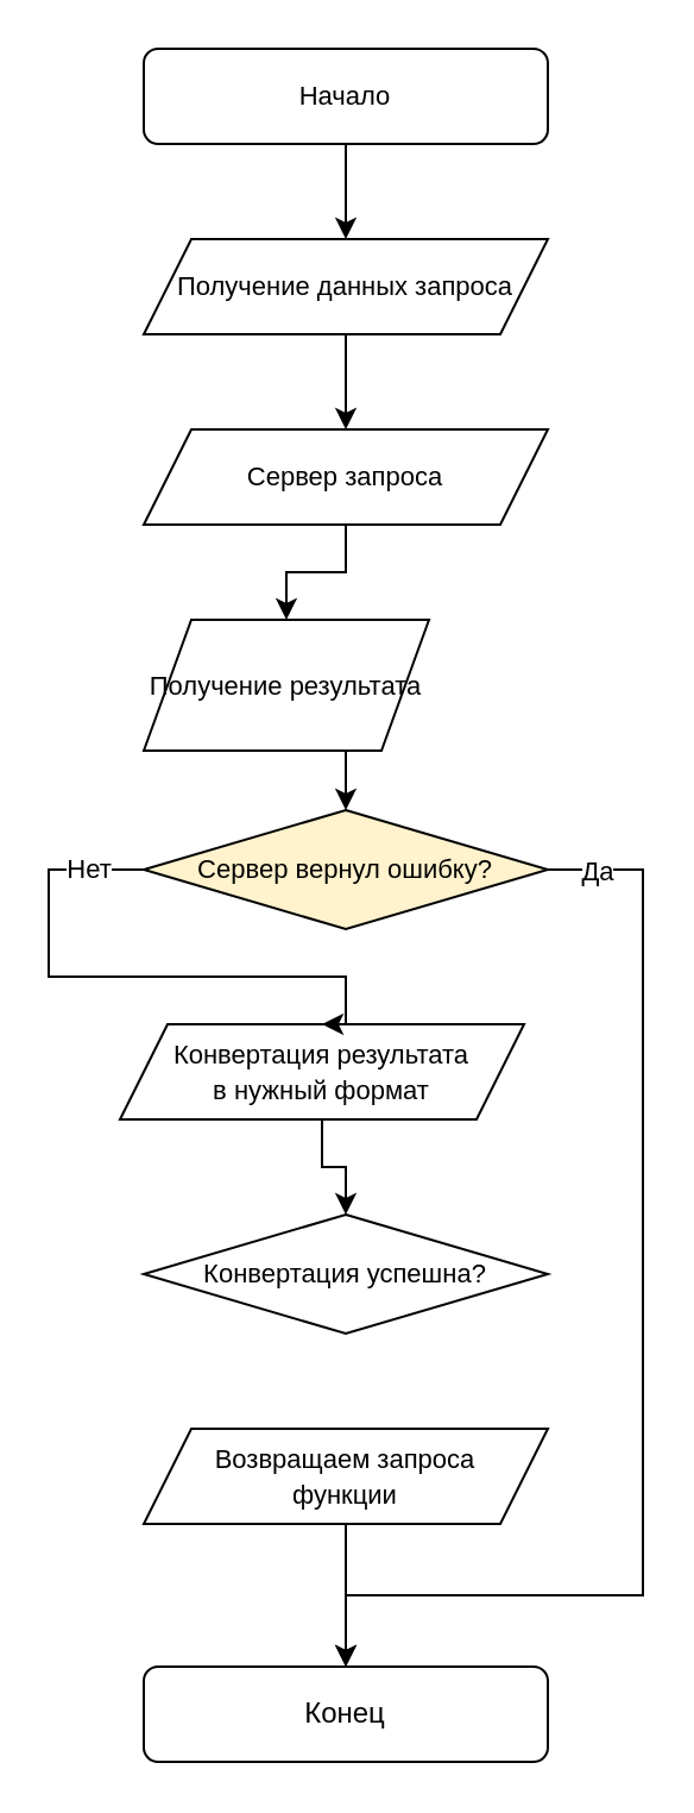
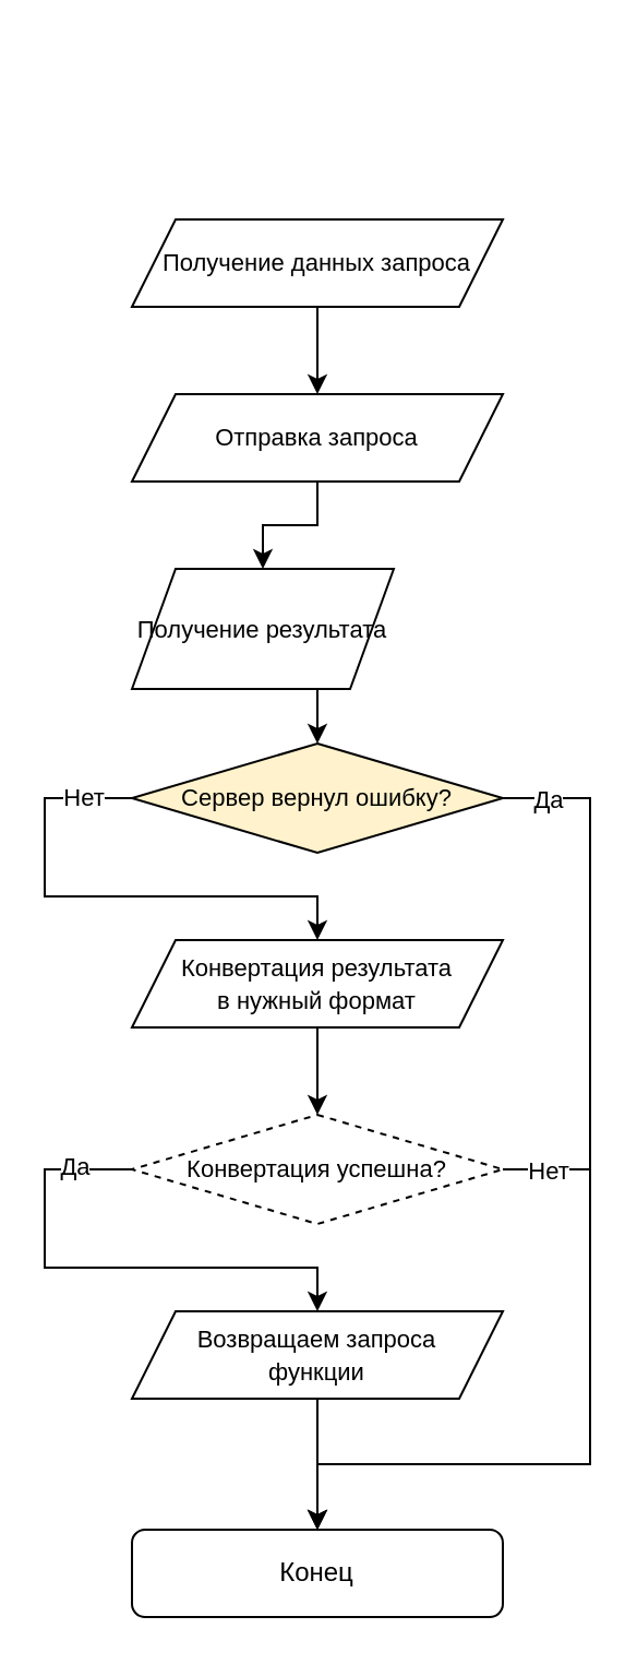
  <mxCell id="0" />
  <mxCell id="1" parent="0" />
- <mxCell id="2" style="edgeStyle=orthogonalEdgeStyle;rounded=0;orthogonalLoop=1;jettySize=auto;html=1;exitX=0.5;exitY=1;exitDx=0;exitDy=0;entryX=0.5;entryY=0;entryDx=0;entryDy=0;fontSize=11;" edge="1" parent="1" source="3" target="5"><mxGeometry relative="1" as="geometry" /></mxCell>
- <mxCell id="3" value="&lt;font style=&quot;font-size: 11px&quot;&gt;Начало&lt;/font&gt;" style="rounded=1;whiteSpace=wrap;html=1;fontSize=12;glass=0;strokeWidth=1;shadow=0;" vertex="1" parent="1"><mxGeometry x="60" y="20" width="170" height="40" as="geometry" /></mxCell>
  <mxCell id="4" style="edgeStyle=orthogonalEdgeStyle;rounded=0;orthogonalLoop=1;jettySize=auto;html=1;exitX=0.5;exitY=1;exitDx=0;exitDy=0;entryX=0.5;entryY=0;entryDx=0;entryDy=0;" edge="1" parent="1" source="5" target="22"><mxGeometry relative="1" as="geometry" /></mxCell>
  <mxCell id="5" value="&lt;font style=&quot;font-size: 11px&quot;&gt;Получение данных запроса&lt;br&gt;&lt;/font&gt;" style="shape=parallelogram;perimeter=parallelogramPerimeter;whiteSpace=wrap;html=1;fixedSize=1;fontFamily=Helvetica;fontSize=12;" vertex="1" parent="1"><mxGeometry x="60" y="100" width="170" height="40" as="geometry" /></mxCell>
  <mxCell id="6" style="edgeStyle=orthogonalEdgeStyle;rounded=0;orthogonalLoop=1;jettySize=auto;html=1;exitX=0.5;exitY=1;exitDx=0;exitDy=0;entryX=0.5;entryY=0;entryDx=0;entryDy=0;fontSize=11;" edge="1" parent="1" source="7" target="12"><mxGeometry relative="1" as="geometry" /></mxCell>
- <mxCell id="7" value="&lt;span style=&quot;font-size: 11px;&quot;&gt;Конвертация результата&lt;br&gt;в нужный формат&lt;br&gt;&lt;/span&gt;" style="shape=parallelogram;perimeter=parallelogramPerimeter;whiteSpace=wrap;html=1;fixedSize=1;fontFamily=Helvetica;fontSize=12;" vertex="1" parent="1"><mxGeometry x="50" y="430" width="170" height="40" as="geometry" /></mxCell>
- <mxCell id="12" value="&lt;font style=&quot;font-size: 11px;&quot;&gt;Конвертация успешна?&lt;/font&gt;" style="rhombus;whiteSpace=wrap;html=1;fontFamily=Helvetica;fontSize=12;" vertex="1" parent="1"><mxGeometry x="60" y="510" width="170" height="50" as="geometry" /></mxCell>
+ <mxCell id="7" value="&lt;span style=&quot;font-size: 11px;&quot;&gt;Конвертация результата&lt;br&gt;в нужный формат&lt;br&gt;&lt;/span&gt;" style="shape=parallelogram;perimeter=parallelogramPerimeter;whiteSpace=wrap;html=1;fixedSize=1;fontFamily=Helvetica;fontSize=12;" vertex="1" parent="1"><mxGeometry x="60" y="430" width="170" height="40" as="geometry" /></mxCell>
+ <mxCell id="8" style="edgeStyle=orthogonalEdgeStyle;rounded=0;orthogonalLoop=1;jettySize=auto;html=1;exitX=1;exitY=0.5;exitDx=0;exitDy=0;entryX=0.5;entryY=0;entryDx=0;entryDy=0;fontSize=11;" edge="1" parent="1" source="12" target="13"><mxGeometry relative="1" as="geometry"><Array as="points"><mxPoint x="270" y="535" /><mxPoint x="270" y="670" /><mxPoint x="145" y="670" /></Array></mxGeometry></mxCell>
+ <mxCell id="9" value="Нет" style="edgeLabel;html=1;align=center;verticalAlign=middle;resizable=0;points=[];fontSize=11;" vertex="1" connectable="0" parent="8"><mxGeometry x="-0.788" y="1" relative="1" as="geometry"><mxPoint x="-15" y="1" as="offset" /></mxGeometry></mxCell>
+ <mxCell id="10" style="edgeStyle=orthogonalEdgeStyle;rounded=0;orthogonalLoop=1;jettySize=auto;html=1;entryX=0.5;entryY=0;entryDx=0;entryDy=0;fontSize=11;exitX=0;exitY=0.5;exitDx=0;exitDy=0;" edge="1" parent="1" source="12" target="20"><mxGeometry relative="1" as="geometry"><mxPoint x="40" y="500" as="sourcePoint" /><Array as="points"><mxPoint x="20" y="535" /><mxPoint x="20" y="580" /><mxPoint x="145" y="580" /></Array></mxGeometry></mxCell>
+ <mxCell id="11" value="Да" style="edgeLabel;html=1;align=center;verticalAlign=middle;resizable=0;points=[];fontSize=11;" vertex="1" connectable="0" parent="10"><mxGeometry x="-0.893" y="2" relative="1" as="geometry"><mxPoint x="-15" y="-4" as="offset" /></mxGeometry></mxCell>
+ <mxCell id="12" value="&lt;font style=&quot;font-size: 11px;&quot;&gt;Конвертация успешна?&lt;/font&gt;" style="rhombus;whiteSpace=wrap;html=1;fontFamily=Helvetica;fontSize=12;dashed=1;" vertex="1" parent="1"><mxGeometry x="60" y="510" width="170" height="50" as="geometry" /></mxCell>
  <mxCell id="13" value="Конец" style="rounded=1;whiteSpace=wrap;html=1;fontSize=12;glass=0;strokeWidth=1;shadow=0;" vertex="1" parent="1"><mxGeometry x="60" y="700" width="170" height="40" as="geometry" /></mxCell>
  <mxCell id="14" style="edgeStyle=orthogonalEdgeStyle;rounded=0;orthogonalLoop=1;jettySize=auto;html=1;exitX=0;exitY=0.5;exitDx=0;exitDy=0;entryX=0.5;entryY=0;entryDx=0;entryDy=0;fontSize=11;" edge="1" parent="1" source="18" target="7"><mxGeometry relative="1" as="geometry"><Array as="points"><mxPoint x="20" y="365" /><mxPoint x="20" y="410" /><mxPoint x="145" y="410" /></Array></mxGeometry></mxCell>
  <mxCell id="15" value="Нет" style="edgeLabel;html=1;align=center;verticalAlign=middle;resizable=0;points=[];fontSize=11;" vertex="1" connectable="0" parent="14"><mxGeometry x="-0.797" y="-1" relative="1" as="geometry"><mxPoint as="offset" /></mxGeometry></mxCell>
  <mxCell id="16" style="edgeStyle=orthogonalEdgeStyle;rounded=0;orthogonalLoop=1;jettySize=auto;html=1;exitX=1;exitY=0.5;exitDx=0;exitDy=0;fontSize=11;entryX=0.5;entryY=0;entryDx=0;entryDy=0;" edge="1" parent="1" source="18" target="13"><mxGeometry relative="1" as="geometry"><mxPoint x="145" y="670" as="targetPoint" /><Array as="points"><mxPoint x="270" y="365" /><mxPoint x="270" y="670" /><mxPoint x="145" y="670" /></Array></mxGeometry></mxCell>
  <mxCell id="17" value="Да" style="edgeLabel;html=1;align=center;verticalAlign=middle;resizable=0;points=[];fontSize=11;" vertex="1" connectable="0" parent="16"><mxGeometry x="-0.869" relative="1" as="geometry"><mxPoint x="-13" as="offset" /></mxGeometry></mxCell>
  <mxCell id="18" value="&lt;span style=&quot;font-size: 11px;&quot;&gt;Сервер вернул ошибку?&lt;/span&gt;" style="rhombus;whiteSpace=wrap;html=1;fontFamily=Helvetica;fontSize=12;fillColor=#fff2cc;" vertex="1" parent="1"><mxGeometry x="60" y="340" width="170" height="50" as="geometry" /></mxCell>
  <mxCell id="19" style="edgeStyle=orthogonalEdgeStyle;rounded=0;orthogonalLoop=1;jettySize=auto;html=1;exitX=0.5;exitY=1;exitDx=0;exitDy=0;fontSize=11;" edge="1" parent="1" source="20"><mxGeometry relative="1" as="geometry"><mxPoint x="145" y="700" as="targetPoint" /></mxGeometry></mxCell>
  <mxCell id="20" value="&lt;span style=&quot;font-size: 11px;&quot;&gt;Возвращаем запроса &lt;br&gt;функции&lt;/span&gt;" style="shape=parallelogram;perimeter=parallelogramPerimeter;whiteSpace=wrap;html=1;fixedSize=1;fontFamily=Helvetica;fontSize=12;" vertex="1" parent="1"><mxGeometry x="60" y="600" width="170" height="40" as="geometry" /></mxCell>
  <mxCell id="21" style="edgeStyle=orthogonalEdgeStyle;rounded=0;orthogonalLoop=1;jettySize=auto;html=1;exitX=0.5;exitY=1;exitDx=0;exitDy=0;entryX=0.5;entryY=0;entryDx=0;entryDy=0;" edge="1" parent="1" source="22" target="24"><mxGeometry relative="1" as="geometry" /></mxCell>
- <mxCell id="22" value="&lt;font style=&quot;font-size: 11px&quot;&gt;Сервер запроса&lt;br&gt;&lt;/font&gt;" style="shape=parallelogram;perimeter=parallelogramPerimeter;whiteSpace=wrap;html=1;fixedSize=1;fontFamily=Helvetica;fontSize=12;" vertex="1" parent="1"><mxGeometry x="60" y="180" width="170" height="40" as="geometry" /></mxCell>
+ <mxCell id="22" value="&lt;font style=&quot;font-size: 11px&quot;&gt;Отправка запроса&lt;br&gt;&lt;/font&gt;" style="shape=parallelogram;perimeter=parallelogramPerimeter;whiteSpace=wrap;html=1;fixedSize=1;fontFamily=Helvetica;fontSize=12;" vertex="1" parent="1"><mxGeometry x="60" y="180" width="170" height="40" as="geometry" /></mxCell>
  <mxCell id="23" style="edgeStyle=orthogonalEdgeStyle;rounded=0;orthogonalLoop=1;jettySize=auto;html=1;exitX=0.5;exitY=1;exitDx=0;exitDy=0;entryX=0.5;entryY=0;entryDx=0;entryDy=0;" edge="1" parent="1" source="24" target="18"><mxGeometry relative="1" as="geometry" /></mxCell>
  <mxCell id="24" value="&lt;font style=&quot;font-size: 11px&quot;&gt;Получение результата&lt;br&gt;&lt;/font&gt;" style="shape=parallelogram;perimeter=parallelogramPerimeter;whiteSpace=wrap;html=1;fixedSize=1;fontFamily=Helvetica;fontSize=12;" vertex="1" parent="1"><mxGeometry x="60" y="260" width="120" height="55" as="geometry" /></mxCell>
